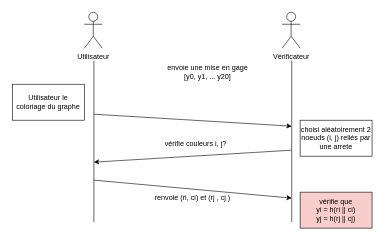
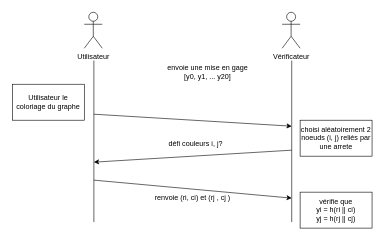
  <mxCell id="0" />
  <mxCell id="1" parent="0" />
  <mxCell id="2" value="" style="endArrow=none;html=1;" edge="1" parent="1"><mxGeometry width="50" height="50" relative="1" as="geometry"><mxPoint x="156" y="370" as="sourcePoint" /><mxPoint x="156" y="90" as="targetPoint" /></mxGeometry></mxCell>
  <mxCell id="3" value="" style="endArrow=none;html=1;" edge="1" parent="1"><mxGeometry width="50" height="50" relative="1" as="geometry"><mxPoint x="486" y="370" as="sourcePoint" /><mxPoint x="486" y="90" as="targetPoint" /></mxGeometry></mxCell>
  <mxCell id="4" value="Utilisateur" style="shape=umlActor;verticalLabelPosition=bottom;labelBackgroundColor=#ffffff;verticalAlign=top;html=1;outlineConnect=0;" vertex="1" parent="1"><mxGeometry x="140" y="20" width="30" height="60" as="geometry" /></mxCell>
  <mxCell id="5" value="Vérificateur" style="shape=umlActor;verticalLabelPosition=bottom;labelBackgroundColor=#ffffff;verticalAlign=top;html=1;outlineConnect=0;" vertex="1" parent="1"><mxGeometry x="470" y="20" width="30" height="60" as="geometry" /></mxCell>
  <mxCell id="6" value="" style="endArrow=classic;html=1;" edge="1" parent="1"><mxGeometry width="50" height="50" relative="1" as="geometry"><mxPoint x="156" y="190" as="sourcePoint" /><mxPoint x="486" y="210" as="targetPoint" /></mxGeometry></mxCell>
  <mxCell id="7" value="" style="endArrow=classic;html=1;" edge="1" parent="1"><mxGeometry width="50" height="50" relative="1" as="geometry"><mxPoint x="486" y="250" as="sourcePoint" /><mxPoint x="156" y="270" as="targetPoint" /></mxGeometry></mxCell>
  <mxCell id="8" value="choisi aléatoirement 2 noeuds (i, j) reliés par une arrete" style="rounded=0;whiteSpace=wrap;html=1;" vertex="1" parent="1"><mxGeometry x="500" y="200" width="120" height="60" as="geometry" /></mxCell>
  <mxCell id="9" value="Utilisateur le coloriage du graphe" style="rounded=0;whiteSpace=wrap;html=1;" vertex="1" parent="1"><mxGeometry x="20" y="140" width="120" height="60" as="geometry" /></mxCell>
  <mxCell id="10" value="envoie une mise en gage&lt;br&gt;[y0, y1, ... y20]" style="text;html=1;strokeColor=none;fillColor=none;align=center;verticalAlign=middle;whiteSpace=wrap;rounded=0;" vertex="1" parent="1"><mxGeometry x="241" y="110" width="210" height="20" as="geometry" /></mxCell>
- <mxCell id="11" value="vérifie couleurs i, j?" style="text;html=1;strokeColor=none;fillColor=none;align=center;verticalAlign=middle;whiteSpace=wrap;rounded=0;" vertex="1" parent="1"><mxGeometry x="186" y="230" width="280" height="20" as="geometry" /></mxCell>
+ <mxCell id="11" value="défi couleurs i, j?" style="text;html=1;strokeColor=none;fillColor=none;align=center;verticalAlign=middle;whiteSpace=wrap;rounded=0;" vertex="1" parent="1"><mxGeometry x="186" y="230" width="280" height="20" as="geometry" /></mxCell>
  <mxCell id="12" value="" style="endArrow=classic;html=1;" edge="1" parent="1"><mxGeometry width="50" height="50" relative="1" as="geometry"><mxPoint x="156" y="300" as="sourcePoint" /><mxPoint x="486" y="330" as="targetPoint" /></mxGeometry></mxCell>
  <mxCell id="13" value="renvoie (ri, ci) et (rj , cj )" style="text;html=1;strokeColor=none;fillColor=none;align=center;verticalAlign=middle;whiteSpace=wrap;rounded=0;" vertex="1" parent="1"><mxGeometry x="181" y="320" width="280" height="20" as="geometry" /></mxCell>
- <mxCell id="14" value="vérifie que&lt;br&gt;yi = h(ri || ci)&lt;br&gt;yj = h(rj || cj)" style="rounded=0;whiteSpace=wrap;html=1;fillColor=#f8cecc;" vertex="1" parent="1"><mxGeometry x="500" y="320" width="120" height="60" as="geometry" /></mxCell>
+ <mxCell id="14" value="vérifie que&lt;br&gt;yi = h(ri || ci)&lt;br&gt;yj = h(rj || cj)" style="rounded=0;whiteSpace=wrap;html=1;" vertex="1" parent="1"><mxGeometry x="500" y="320" width="120" height="60" as="geometry" /></mxCell>
